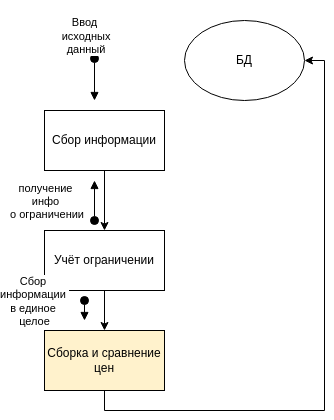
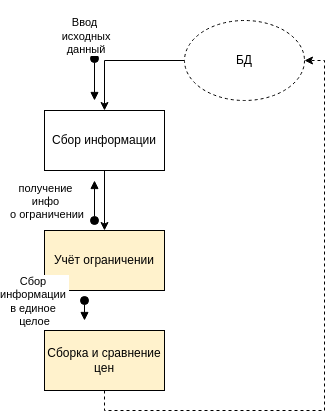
  <mxCell id="0" />
  <mxCell id="1" parent="0" />
- <mxCell id="3" value="БД" style="ellipse;whiteSpace=wrap;html=1;" vertex="1" parent="1"><mxGeometry x="160" y="20" width="120" height="80" as="geometry" /></mxCell>
+ <mxCell id="2" style="edgeStyle=orthogonalEdgeStyle;rounded=0;orthogonalLoop=1;jettySize=auto;html=1;exitX=0;exitY=0.5;exitDx=0;exitDy=0;entryX=0.5;entryY=0;entryDx=0;entryDy=0;" edge="1" parent="1" source="3" target="5"><mxGeometry relative="1" as="geometry" /></mxCell>
+ <mxCell id="3" value="БД" style="ellipse;whiteSpace=wrap;html=1;dashed=1;" vertex="1" parent="1"><mxGeometry x="160" y="20" width="120" height="80" as="geometry" /></mxCell>
  <mxCell id="4" style="edgeStyle=orthogonalEdgeStyle;rounded=0;orthogonalLoop=1;jettySize=auto;html=1;exitX=0.5;exitY=1;exitDx=0;exitDy=0;entryX=0.5;entryY=0;entryDx=0;entryDy=0;" edge="1" parent="1" source="5" target="7"><mxGeometry relative="1" as="geometry" /></mxCell>
  <mxCell id="5" value="Сбор информации" style="rounded=0;whiteSpace=wrap;html=1;" vertex="1" parent="1"><mxGeometry x="20" y="110" width="120" height="60" as="geometry" /></mxCell>
- <mxCell id="6" style="edgeStyle=orthogonalEdgeStyle;rounded=0;orthogonalLoop=1;jettySize=auto;html=1;exitX=0.5;exitY=1;exitDx=0;exitDy=0;entryX=0.5;entryY=0;entryDx=0;entryDy=0;" edge="1" parent="1" source="7" target="9"><mxGeometry relative="1" as="geometry" /></mxCell>
- <mxCell id="7" value="Учёт ограничении" style="rounded=0;whiteSpace=wrap;html=1;" vertex="1" parent="1"><mxGeometry x="20" y="230" width="120" height="60" as="geometry" /></mxCell>
- <mxCell id="8" style="edgeStyle=orthogonalEdgeStyle;rounded=0;orthogonalLoop=1;jettySize=auto;html=1;exitX=0.5;exitY=1;exitDx=0;exitDy=0;entryX=1;entryY=0.5;entryDx=0;entryDy=0;" edge="1" parent="1" source="9" target="3"><mxGeometry relative="1" as="geometry" /></mxCell>
+ <mxCell id="7" value="Учёт ограничении" style="rounded=0;whiteSpace=wrap;html=1;fillColor=#fff2cc;" vertex="1" parent="1"><mxGeometry x="20" y="230" width="120" height="60" as="geometry" /></mxCell>
+ <mxCell id="8" style="edgeStyle=orthogonalEdgeStyle;rounded=0;orthogonalLoop=1;jettySize=auto;html=1;exitX=0.5;exitY=1;exitDx=0;exitDy=0;entryX=1;entryY=0.5;entryDx=0;entryDy=0;dashed=1;" edge="1" parent="1" source="9" target="3"><mxGeometry relative="1" as="geometry" /></mxCell>
  <mxCell id="9" value="Сборка и сравнение цен" style="rounded=0;whiteSpace=wrap;html=1;fillColor=#fff2cc;" vertex="1" parent="1"><mxGeometry x="20" y="330" width="120" height="60" as="geometry" /></mxCell>
  <mxCell id="10" value="" style="html=1;verticalAlign=bottom;startArrow=oval;startFill=1;endArrow=block;startSize=8;curved=0;rounded=0;" edge="1" parent="1"><mxGeometry width="60" relative="1" as="geometry"><mxPoint x="70" y="220" as="sourcePoint" /><mxPoint x="70" y="180" as="targetPoint" /></mxGeometry></mxCell>
  <mxCell id="11" value="получение&lt;div&gt;инфо&lt;/div&gt;&lt;div&gt;&amp;nbsp;о ограничении&lt;/div&gt;" style="edgeLabel;html=1;align=center;verticalAlign=middle;resizable=0;points=[];" vertex="1" connectable="0" parent="10"><mxGeometry x="-0.2" y="2" relative="1" as="geometry"><mxPoint x="-48" y="-4" as="offset" /></mxGeometry></mxCell>
  <mxCell id="12" value="Сбор&amp;nbsp;&lt;div&gt;информации&amp;nbsp;&lt;/div&gt;&lt;div&gt;в единое&amp;nbsp;&lt;div&gt;целое&lt;/div&gt;&lt;/div&gt;" style="html=1;verticalAlign=bottom;startArrow=oval;startFill=1;endArrow=block;startSize=8;curved=0;rounded=0;" edge="1" parent="1"><mxGeometry x="1" y="-51" width="60" relative="1" as="geometry"><mxPoint x="60" y="300" as="sourcePoint" /><mxPoint x="60" y="320" as="targetPoint" /><mxPoint x="1" y="10" as="offset" /></mxGeometry></mxCell>
  <mxCell id="13" value="Ввод&lt;div&gt;&lt;span style=&quot;background-color: light-dark(#ffffff, var(--ge-dark-color, #121212)); color: light-dark(rgb(0, 0, 0), rgb(255, 255, 255));&quot;&gt;&amp;nbsp;исходных&lt;/span&gt;&lt;/div&gt;&lt;div&gt;&lt;div&gt;&amp;nbsp;данный&lt;/div&gt;&lt;/div&gt;" style="html=1;verticalAlign=bottom;startArrow=oval;startFill=1;endArrow=block;startSize=8;curved=0;rounded=0;" edge="1" parent="1"><mxGeometry x="-1" y="-10" width="60" relative="1" as="geometry"><mxPoint x="70" y="58" as="sourcePoint" /><mxPoint x="70" y="100" as="targetPoint" /><mxPoint as="offset" /></mxGeometry></mxCell>
